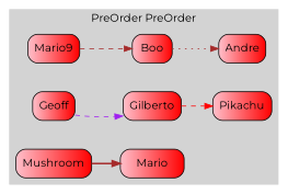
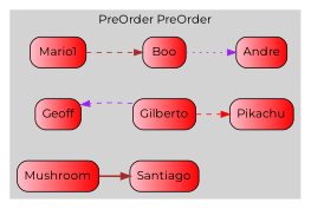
  digraph {
    fontname=Montserrat
    nodesep=0.5
    ordering=out
    rankdir=LR
    splines=compound
    node [fillcolor="pink:red" fontname=Montserrat shape=rectangle style="rounded,filled"]
    edge [color=brown fontname=Montserrat style=dashed]
-   n1 [height=0.5 label=Mario9 width=0.7]
+   n1 [height=0.5 label=Mario1 width=0.7]
    n2 [height=0.5 label=Boo width=0.7]
    n3 [height=0.5 label=Andre width=0.7]
    n4 [height=0.5 label=Geoff width=0.7]
    n5 [height=0.5 label=Gilberto width=0.7]
    n6 [height=0.5 label=Pikachu width=0.7]
    n7 [height=0.5 label=Mushroom width=0.7]
-   n8 [height=0.5 label=Mario width=0.7]
+   n8 [height=0.5 label=Santiago width=0.7]
    subgraph cluster_1 {
      color=lightgrey
      label="PreOrder PreOrder"
      labelloc=t
      style=filled
      n1
      n2
      n3
      n4
      n5
      n6
      n7
      n8
    }
    n1 -> n2
-   n2 -> n3 [style=dotted]
-   n4 -> n5 [color=purple]
+   n2 -> n3 [color=purple style=dotted]
+   n5 -> n4 [color=purple]
    n5 -> n6 [color=red]
    n7 -> n8 [style=bold]
  }
